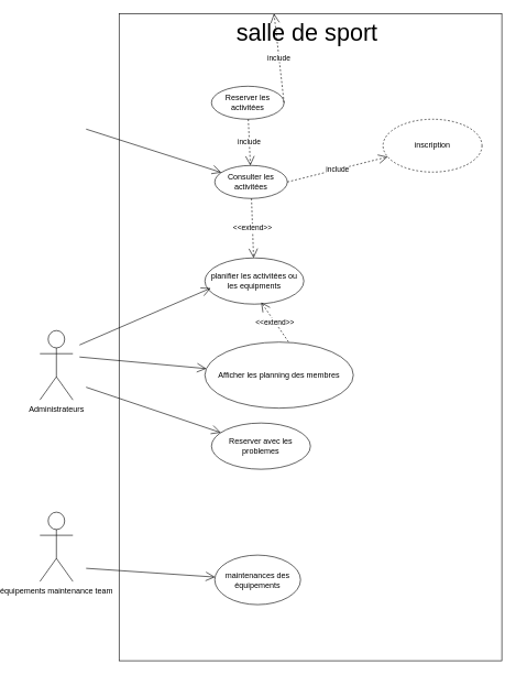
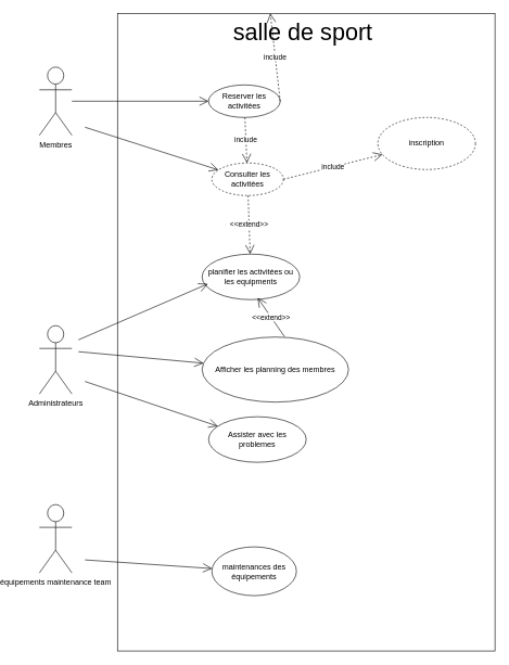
  <mxCell id="0" />
  <mxCell id="1" parent="0" />
+ <mxCell id="2" value="Membres" style="shape=umlActor;verticalLabelPosition=bottom;verticalAlign=top;html=1;" parent="1" vertex="1"><mxGeometry x="20" y="102.5" width="50" height="105" as="geometry" /></mxCell>
  <mxCell id="3" value="&lt;font style=&quot;font-size: 36px;&quot;&gt;salle de sport&amp;nbsp;&lt;/font&gt;" style="html=1;whiteSpace=wrap;verticalAlign=top;align=center;" parent="1" vertex="1"><mxGeometry x="140" y="20" width="580" height="980" as="geometry" /></mxCell>
  <mxCell id="4" value="inscription" style="ellipse;whiteSpace=wrap;html=1;dashed=1;" parent="1" vertex="1"><mxGeometry x="540" y="180" width="150" height="80" as="geometry" /></mxCell>
  <mxCell id="5" value="Reserver les activitées" style="ellipse;whiteSpace=wrap;html=1;" parent="1" vertex="1"><mxGeometry x="280" y="130" width="110" height="50" as="geometry" /></mxCell>
- <mxCell id="6" value="Consulter les activitées" style="ellipse;whiteSpace=wrap;html=1;" parent="1" vertex="1"><mxGeometry x="285" y="250" width="110" height="50" as="geometry" /></mxCell>
+ <mxCell id="6" value="Consulter les activitées" style="ellipse;whiteSpace=wrap;html=1;dashed=1;" parent="1" vertex="1"><mxGeometry x="285" y="250" width="110" height="50" as="geometry" /></mxCell>
+ <mxCell id="7" value="" style="endArrow=open;endFill=1;endSize=12;html=1;rounded=0;" parent="1" source="2" target="5" edge="1"><mxGeometry width="160" relative="1" as="geometry"><mxPoint x="80" y="175" as="sourcePoint" /><mxPoint x="230" y="115" as="targetPoint" /></mxGeometry></mxCell>
  <mxCell id="8" value="" style="endArrow=open;endFill=1;endSize=12;html=1;rounded=0;" parent="1" target="6" edge="1"><mxGeometry width="160" relative="1" as="geometry"><mxPoint x="90" y="195" as="sourcePoint" /><mxPoint x="250" y="195" as="targetPoint" /></mxGeometry></mxCell>
  <mxCell id="9" value="Administrateurs" style="shape=umlActor;verticalLabelPosition=bottom;verticalAlign=top;html=1;" parent="1" vertex="1"><mxGeometry x="20" y="500" width="50" height="105" as="geometry" /></mxCell>
  <mxCell id="10" value="planifier les activitées ou les equipments" style="ellipse;whiteSpace=wrap;html=1;" parent="1" vertex="1"><mxGeometry x="270" y="390" width="150" height="70" as="geometry" /></mxCell>
  <mxCell id="11" value="Afficher les planning des membres" style="ellipse;whiteSpace=wrap;html=1;" parent="1" vertex="1"><mxGeometry x="270" y="517.5" width="225" height="100" as="geometry" /></mxCell>
- <mxCell id="12" value="Reserver avec les problemes" style="ellipse;whiteSpace=wrap;html=1;" parent="1" vertex="1"><mxGeometry x="280" y="640" width="150" height="70" as="geometry" /></mxCell>
+ <mxCell id="12" value="Assister avec les problemes" style="ellipse;whiteSpace=wrap;html=1;" parent="1" vertex="1"><mxGeometry x="280" y="640" width="150" height="70" as="geometry" /></mxCell>
  <mxCell id="13" value="" style="endArrow=open;endFill=1;endSize=12;html=1;rounded=0;entryX=0.059;entryY=0.654;entryDx=0;entryDy=0;entryPerimeter=0;" parent="1" target="10" edge="1"><mxGeometry width="160" relative="1" as="geometry"><mxPoint x="80" y="521.79" as="sourcePoint" /><mxPoint x="240" y="521.79" as="targetPoint" /></mxGeometry></mxCell>
  <mxCell id="14" value="" style="endArrow=open;endFill=1;endSize=12;html=1;rounded=0;" parent="1" target="12" edge="1"><mxGeometry width="160" relative="1" as="geometry"><mxPoint x="90" y="585.79" as="sourcePoint" /><mxPoint x="259" y="500" as="targetPoint" /></mxGeometry></mxCell>
  <mxCell id="15" value="" style="endArrow=open;endFill=1;endSize=12;html=1;rounded=0;" parent="1" target="11" edge="1"><mxGeometry width="160" relative="1" as="geometry"><mxPoint x="80" y="540" as="sourcePoint" /><mxPoint x="259" y="540" as="targetPoint" /></mxGeometry></mxCell>
  <mxCell id="16" value="&amp;lt;&amp;lt;extend&amp;gt;&amp;gt;" style="endArrow=open;endSize=12;dashed=1;html=1;rounded=0;" parent="1" source="6" target="10" edge="1"><mxGeometry width="160" relative="1" as="geometry"><mxPoint x="360" y="281.667" as="sourcePoint" /><mxPoint x="290" y="380" as="targetPoint" /></mxGeometry></mxCell>
  <mxCell id="17" value="include" style="endArrow=open;endSize=12;dashed=1;html=1;rounded=0;" edge="1" parent="1" source="5" target="6"><mxGeometry width="160" relative="1" as="geometry"><mxPoint x="292.293" y="189.997" as="sourcePoint" /><mxPoint x="350" y="220" as="targetPoint" /></mxGeometry></mxCell>
- <mxCell id="18" value="&amp;lt;&amp;lt;extend&amp;gt;&amp;gt;" style="endArrow=open;endSize=12;dashed=1;html=1;rounded=0;exitX=0.563;exitY=-0.005;exitDx=0;exitDy=0;exitPerimeter=0;entryX=0.569;entryY=0.96;entryDx=0;entryDy=0;entryPerimeter=0;" edge="1" parent="1" source="11" target="10"><mxGeometry width="160" relative="1" as="geometry"><mxPoint x="398.5" y="528.117" as="sourcePoint" /><mxPoint x="340" y="460" as="targetPoint" /></mxGeometry></mxCell>
+ <mxCell id="18" value="&amp;lt;&amp;lt;extend&amp;gt;&amp;gt;" style="endArrow=open;endSize=12;dashed=0;html=1;rounded=0;exitX=0.563;exitY=-0.005;exitDx=0;exitDy=0;exitPerimeter=0;entryX=0.569;entryY=0.96;entryDx=0;entryDy=0;entryPerimeter=0;" edge="1" parent="1" source="11" target="10"><mxGeometry width="160" relative="1" as="geometry"><mxPoint x="398.5" y="528.117" as="sourcePoint" /><mxPoint x="340" y="460" as="targetPoint" /></mxGeometry></mxCell>
  <mxCell id="19" value="équipements maintenance team" style="shape=umlActor;verticalLabelPosition=bottom;verticalAlign=top;html=1;" vertex="1" parent="1"><mxGeometry x="20" y="775" width="50" height="105" as="geometry" /></mxCell>
  <mxCell id="20" value="maintenances des équipements" style="ellipse;whiteSpace=wrap;html=1;" vertex="1" parent="1"><mxGeometry x="285" y="840" width="130" height="75" as="geometry" /></mxCell>
  <mxCell id="21" value="" style="endArrow=open;endFill=1;endSize=12;html=1;rounded=0;" edge="1" parent="1" target="20"><mxGeometry width="160" relative="1" as="geometry"><mxPoint x="90" y="860" as="sourcePoint" /><mxPoint x="254" y="929.21" as="targetPoint" /></mxGeometry></mxCell>
  <mxCell id="22" value="include" style="endArrow=open;endSize=12;dashed=1;html=1;rounded=0;exitX=1;exitY=0.5;exitDx=0;exitDy=0;" edge="1" parent="1" source="5" target="3"><mxGeometry width="160" relative="1" as="geometry"><mxPoint x="499.999" y="102.5" as="sourcePoint" /><mxPoint x="519.62" y="246.25" as="targetPoint" /></mxGeometry></mxCell>
  <mxCell id="23" value="include" style="endArrow=open;endSize=12;dashed=1;html=1;rounded=0;exitX=1;exitY=0.5;exitDx=0;exitDy=0;" edge="1" parent="1" source="6" target="4"><mxGeometry width="160" relative="1" as="geometry"><mxPoint x="460" y="333.86" as="sourcePoint" /><mxPoint x="584.697" y="102.5" as="targetPoint" /></mxGeometry></mxCell>
